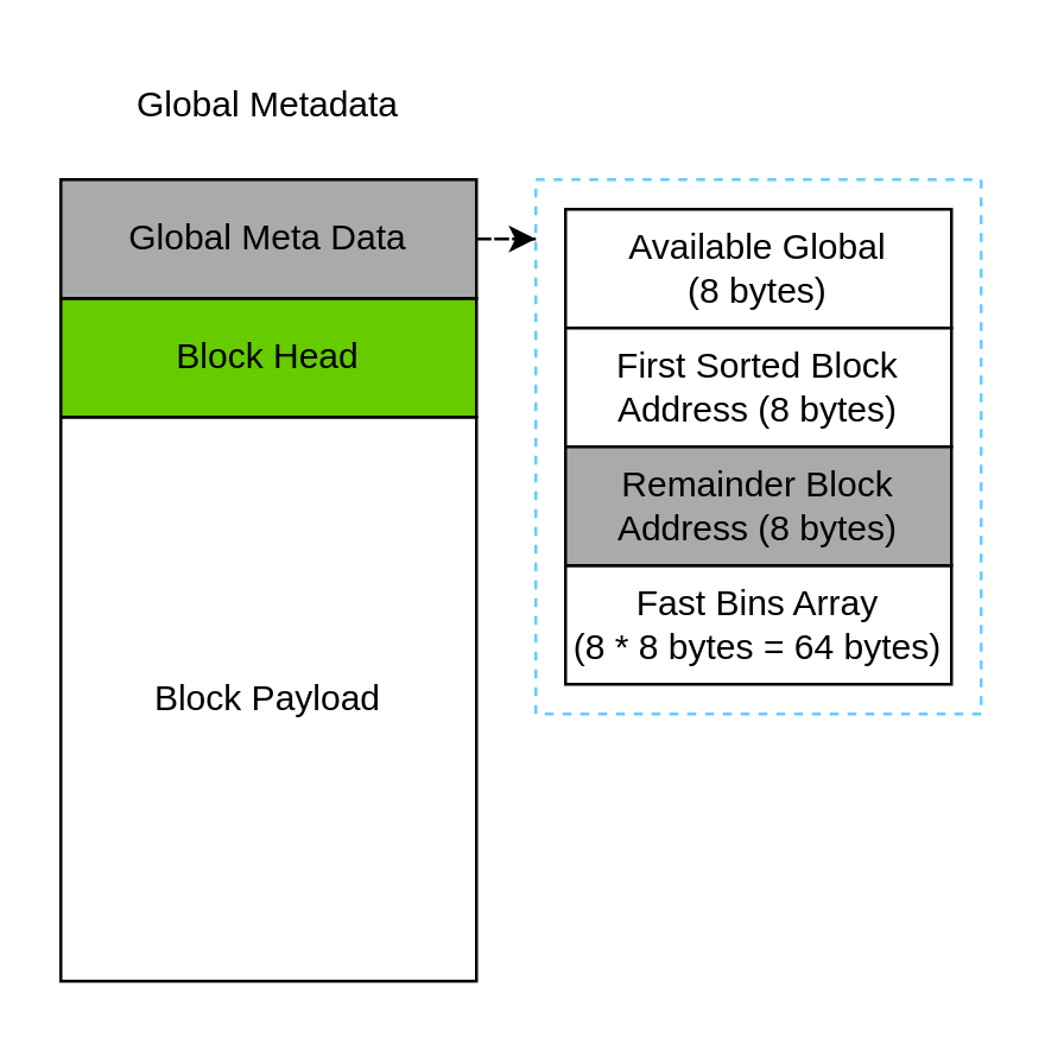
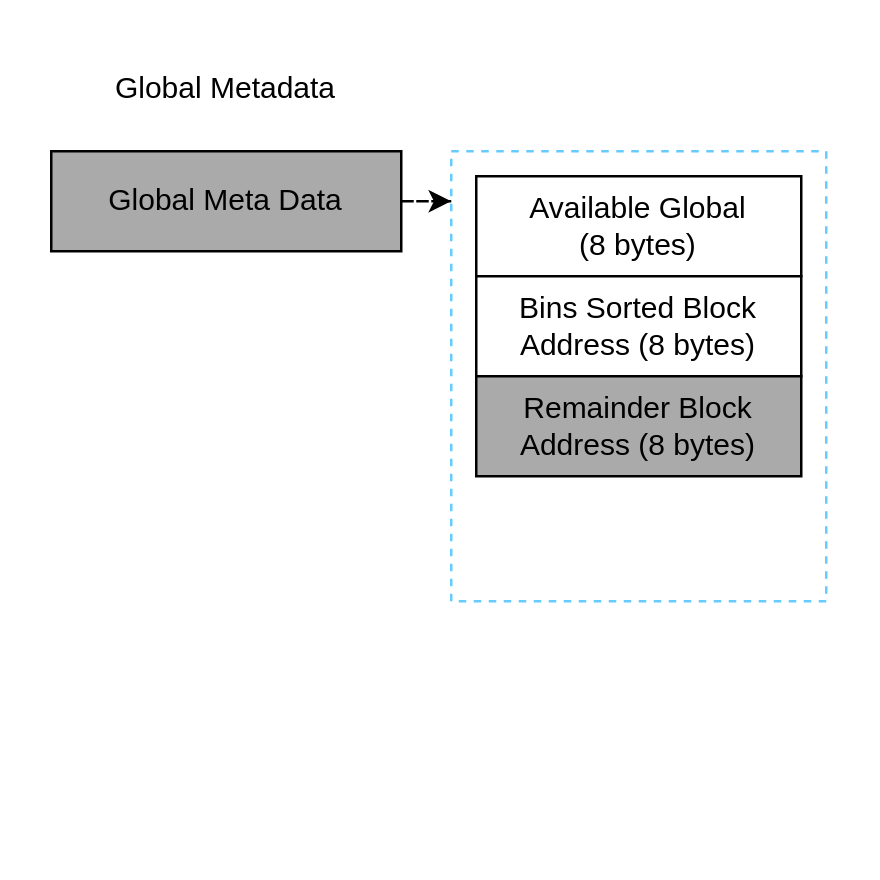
  <mxCell id="0" />
  <mxCell id="1" parent="0" />
- <mxCell id="2" value="Block Payload" style="rounded=0;whiteSpace=wrap;html=1;" parent="1" vertex="1"><mxGeometry y="140" width="140" height="190" as="geometry" x="20" /></mxCell>
  <mxCell id="3" value="Global Metadata" style="text;html=1;strokeColor=none;fillColor=none;align=center;verticalAlign=middle;whiteSpace=wrap;rounded=0;dashed=1;" parent="1" vertex="1"><mxGeometry width="140" height="30" as="geometry" x="20" y="20" /></mxCell>
- <mxCell id="4" value="Block Head" style="rounded=0;whiteSpace=wrap;html=1;fillColor=#66cc00;" parent="1" vertex="1"><mxGeometry y="100" width="140" height="40" as="geometry" x="20" /></mxCell>
  <mxCell id="5" style="edgeStyle=orthogonalEdgeStyle;rounded=0;orthogonalLoop=1;jettySize=auto;html=1;entryX=0;entryY=0.111;entryDx=0;entryDy=0;entryPerimeter=0;dashed=1;" edge="1" parent="1" source="6" target="8"><mxGeometry relative="1" as="geometry" /></mxCell>
  <mxCell id="6" value="Global Meta Data" style="rounded=0;whiteSpace=wrap;html=1;fillColor=#aaaaaa;" parent="1" vertex="1"><mxGeometry y="60" width="140" height="40" as="geometry" x="20" /></mxCell>
  <mxCell id="7" value="" style="group" vertex="1" connectable="0" parent="1"><mxGeometry x="180" y="60" width="150" height="180" as="geometry" /></mxCell>
  <mxCell id="8" value="" style="rounded=0;whiteSpace=wrap;html=1;fillColor=none;dashed=1;strokeColor=#66ccff;" vertex="1" parent="7"><mxGeometry width="150" height="180" as="geometry" /></mxCell>
  <mxCell id="9" value="Available Global&lt;br&gt;(8 bytes)" style="rounded=0;whiteSpace=wrap;html=1;fillColor=#FFFFFF;" parent="7" vertex="1"><mxGeometry x="10" y="10" width="130" height="40" as="geometry" /></mxCell>
- <mxCell id="10" value="First Sorted Block Address (8 bytes)" style="rounded=0;whiteSpace=wrap;html=1;fillColor=#FFFFFF;" parent="7" vertex="1"><mxGeometry x="10" y="50" width="130" height="40" as="geometry" /></mxCell>
- <mxCell id="11" value="Fast Bins Array&lt;br&gt;(8 * 8 bytes = 64 bytes)" style="rounded=0;whiteSpace=wrap;html=1;" parent="7" vertex="1"><mxGeometry x="10" y="130" width="130" height="40" as="geometry" /></mxCell>
+ <mxCell id="10" value="Bins Sorted Block Address (8 bytes)" style="rounded=0;whiteSpace=wrap;html=1;fillColor=#FFFFFF;" parent="7" vertex="1"><mxGeometry x="10" y="50" width="130" height="40" as="geometry" /></mxCell>
  <mxCell id="12" value="Remainder Block Address (8 bytes)" style="rounded=0;whiteSpace=wrap;html=1;fillColor=#aaaaaa;" parent="7" vertex="1"><mxGeometry x="10" y="90" width="130" height="40" as="geometry" /></mxCell>
